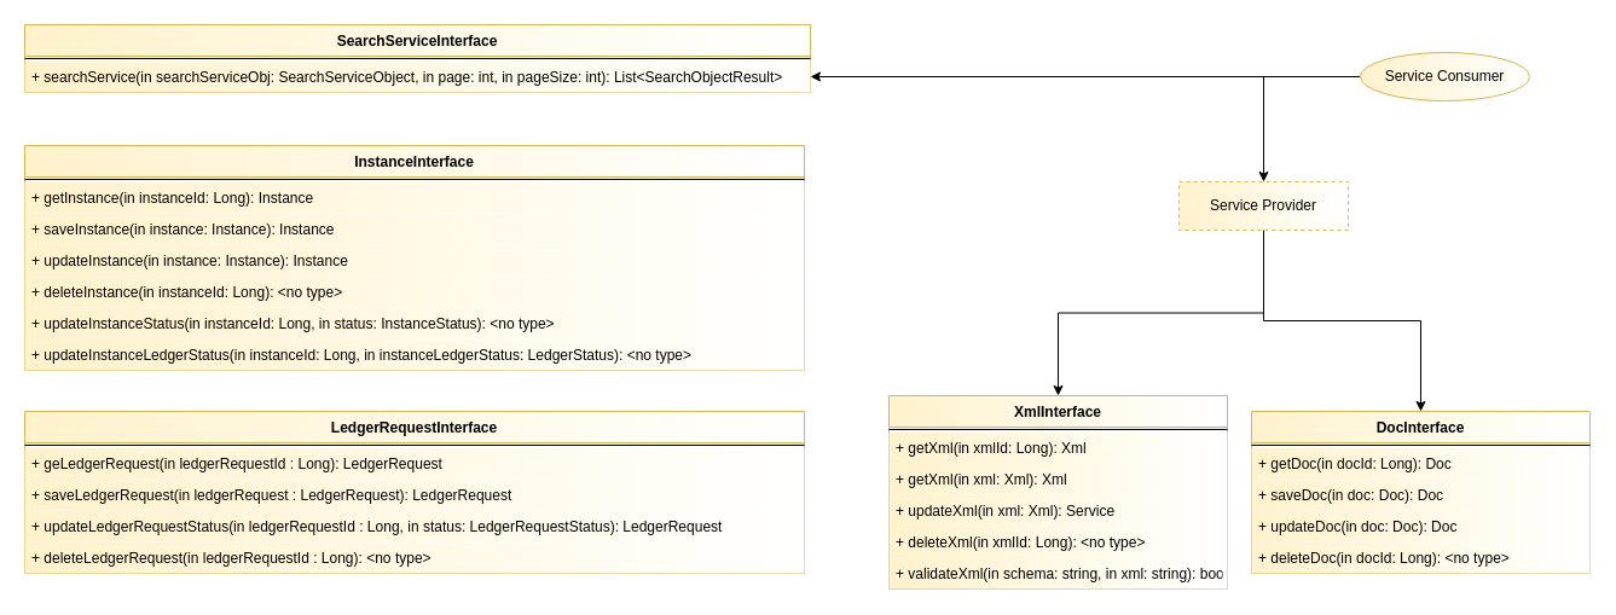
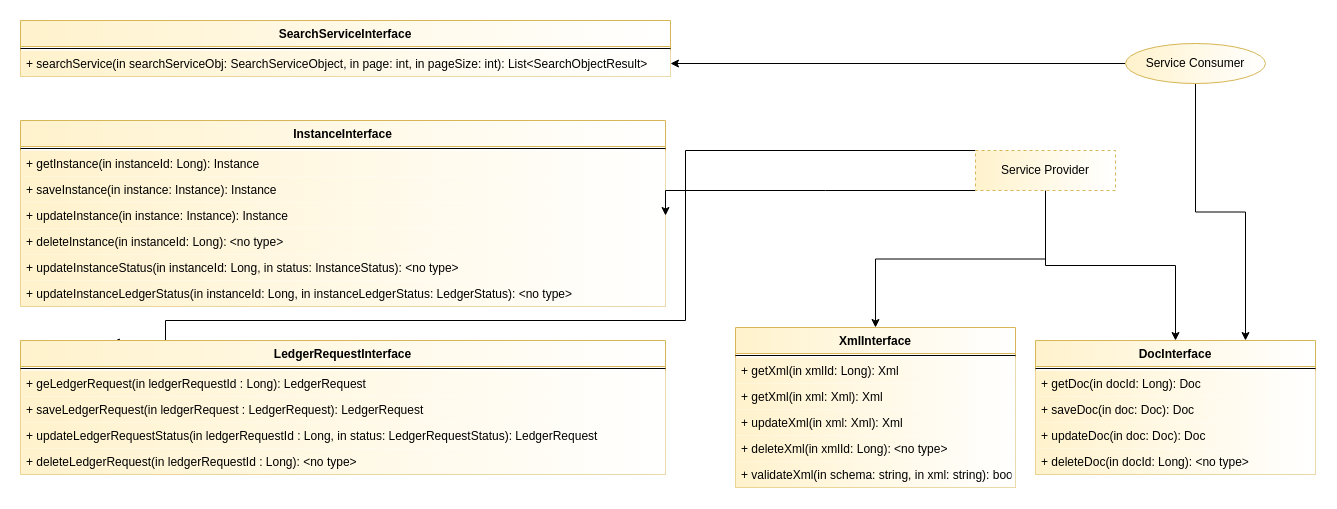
  <mxCell id="0" />
  <mxCell id="1" parent="0" />
  <mxCell id="2" value="InstanceInterface" style="swimlane;fontStyle=1;align=center;verticalAlign=top;childLayout=stackLayout;horizontal=1;startSize=26;horizontalStack=0;resizeParent=1;resizeParentMax=0;resizeLast=0;collapsible=1;marginBottom=0;rounded=0;glass=0;fillColor=#fff2cc;gradientDirection=east;strokeColor=#d6b656;gradientColor=#ffffff;" vertex="1" parent="1"><mxGeometry x="20" y="120" width="645" height="186" as="geometry" /></mxCell>
  <mxCell id="3" value="" style="line;strokeWidth=1;align=left;verticalAlign=middle;spacingTop=-1;spacingLeft=3;spacingRight=3;rotatable=0;labelPosition=right;points=[];portConstraint=eastwest;rounded=0;glass=0;gradientDirection=east;fillColor=#fff2cc;strokeColor=#000000;" vertex="1" parent="2"><mxGeometry y="26" width="645" height="4" as="geometry" /></mxCell>
  <mxCell id="4" value="+ getInstance(in instanceId: Long): Instance" style="text;strokeColor=none;fillColor=#fff2cc;align=left;verticalAlign=top;spacingLeft=4;spacingRight=4;overflow=hidden;rotatable=0;points=[[0,0.5],[1,0.5]];portConstraint=eastwest;rounded=0;glass=0;gradientColor=#ffffff;gradientDirection=east;strokeWidth=1;" vertex="1" parent="2"><mxGeometry y="30" width="645" height="26" as="geometry" /></mxCell>
  <mxCell id="5" value="+ saveInstance(in instance: Instance): Instance" style="text;strokeColor=none;fillColor=#fff2cc;align=left;verticalAlign=top;spacingLeft=4;spacingRight=4;overflow=hidden;rotatable=0;points=[[0,0.5],[1,0.5]];portConstraint=eastwest;rounded=0;glass=0;gradientColor=#ffffff;gradientDirection=east;strokeWidth=1;" vertex="1" parent="2"><mxGeometry y="56" width="645" height="26" as="geometry" /></mxCell>
  <mxCell id="6" value="+ updateInstance(in instance: Instance): Instance" style="text;strokeColor=none;fillColor=#fff2cc;align=left;verticalAlign=top;spacingLeft=4;spacingRight=4;overflow=hidden;rotatable=0;points=[[0,0.5],[1,0.5]];portConstraint=eastwest;rounded=0;glass=0;gradientColor=#ffffff;gradientDirection=east;strokeWidth=1;" vertex="1" parent="2"><mxGeometry y="82" width="645" height="26" as="geometry" /></mxCell>
  <mxCell id="7" value="+ deleteInstance(in instanceId: Long): &lt;no type&gt;&#10;" style="text;strokeColor=none;fillColor=#fff2cc;align=left;verticalAlign=top;spacingLeft=4;spacingRight=4;overflow=hidden;rotatable=0;points=[[0,0.5],[1,0.5]];portConstraint=eastwest;rounded=0;glass=0;gradientColor=#ffffff;gradientDirection=east;strokeWidth=1;" vertex="1" parent="2"><mxGeometry y="108" width="645" height="26" as="geometry" /></mxCell>
  <mxCell id="8" value="+ updateInstanceStatus(in instanceId: Long, in status: InstanceStatus): &lt;no type&gt;&#10;" style="text;strokeColor=none;fillColor=#fff2cc;align=left;verticalAlign=top;spacingLeft=4;spacingRight=4;overflow=hidden;rotatable=0;points=[[0,0.5],[1,0.5]];portConstraint=eastwest;rounded=0;glass=0;gradientColor=#ffffff;gradientDirection=east;strokeWidth=1;" vertex="1" parent="2"><mxGeometry y="134" width="645" height="26" as="geometry" /></mxCell>
  <mxCell id="9" value="+ updateInstanceLedgerStatus(in instanceId: Long, in instanceLedgerStatus: LedgerStatus): &lt;no type&gt;&#10;" style="text;strokeColor=none;fillColor=#fff2cc;align=left;verticalAlign=top;spacingLeft=4;spacingRight=4;overflow=hidden;rotatable=0;points=[[0,0.5],[1,0.5]];portConstraint=eastwest;rounded=0;glass=0;gradientColor=#ffffff;gradientDirection=east;strokeWidth=1;" vertex="1" parent="2"><mxGeometry y="160" width="645" height="26" as="geometry" /></mxCell>
  <mxCell id="10" value="DocInterface" style="swimlane;fontStyle=1;align=center;verticalAlign=top;childLayout=stackLayout;horizontal=1;startSize=26;horizontalStack=0;resizeParent=1;resizeParentMax=0;resizeLast=0;collapsible=1;marginBottom=0;rounded=0;glass=0;fillColor=#fff2cc;gradientDirection=east;strokeColor=#d6b656;gradientColor=#ffffff;" vertex="1" parent="1"><mxGeometry x="1035" y="340" width="280" height="134" as="geometry" /></mxCell>
  <mxCell id="11" value="" style="line;strokeWidth=1;align=left;verticalAlign=middle;spacingTop=-1;spacingLeft=3;spacingRight=3;rotatable=0;labelPosition=right;points=[];portConstraint=eastwest;rounded=0;glass=0;gradientDirection=east;strokeColor=#000000;fillColor=#fff2cc;gradientColor=#ffffff;" vertex="1" parent="10"><mxGeometry y="26" width="280" height="4" as="geometry" /></mxCell>
  <mxCell id="12" value="+ getDoc(in docId: Long): Doc" style="text;strokeColor=none;fillColor=#fff2cc;align=left;verticalAlign=top;spacingLeft=4;spacingRight=4;overflow=hidden;rotatable=0;points=[[0,0.5],[1,0.5]];portConstraint=eastwest;rounded=0;glass=0;gradientColor=#ffffff;gradientDirection=east;strokeWidth=1;" vertex="1" parent="10"><mxGeometry y="30" width="280" height="26" as="geometry" /></mxCell>
  <mxCell id="13" value="+ saveDoc(in doc: Doc): Doc" style="text;strokeColor=none;fillColor=#fff2cc;align=left;verticalAlign=top;spacingLeft=4;spacingRight=4;overflow=hidden;rotatable=0;points=[[0,0.5],[1,0.5]];portConstraint=eastwest;rounded=0;glass=0;gradientColor=#ffffff;gradientDirection=east;strokeWidth=1;" vertex="1" parent="10"><mxGeometry y="56" width="280" height="26" as="geometry" /></mxCell>
  <mxCell id="14" value="+ updateDoc(in doc: Doc): Doc" style="text;strokeColor=none;fillColor=#fff2cc;align=left;verticalAlign=top;spacingLeft=4;spacingRight=4;overflow=hidden;rotatable=0;points=[[0,0.5],[1,0.5]];portConstraint=eastwest;rounded=0;glass=0;gradientColor=#ffffff;gradientDirection=east;strokeWidth=1;" vertex="1" parent="10"><mxGeometry y="82" width="280" height="26" as="geometry" /></mxCell>
  <mxCell id="15" value="+ deleteDoc(in docId: Long): &lt;no type&gt;&#10;" style="text;strokeColor=none;fillColor=#fff2cc;align=left;verticalAlign=top;spacingLeft=4;spacingRight=4;overflow=hidden;rotatable=0;points=[[0,0.5],[1,0.5]];portConstraint=eastwest;rounded=0;glass=0;gradientColor=#ffffff;gradientDirection=east;strokeWidth=1;" vertex="1" parent="10"><mxGeometry y="108" width="280" height="26" as="geometry" /></mxCell>
  <mxCell id="16" value="XmlInterface" style="swimlane;fontStyle=1;align=center;verticalAlign=top;childLayout=stackLayout;horizontal=1;startSize=26;horizontalStack=0;resizeParent=1;resizeParentMax=0;resizeLast=0;collapsible=1;marginBottom=0;rounded=0;glass=0;fillColor=#fff2cc;gradientDirection=east;strokeColor=#d6b656;gradientColor=#ffffff;" vertex="1" parent="1"><mxGeometry x="735" y="327" width="280" height="160" as="geometry" /></mxCell>
  <mxCell id="17" value="" style="line;strokeWidth=1;align=left;verticalAlign=middle;spacingTop=-1;spacingLeft=3;spacingRight=3;rotatable=0;labelPosition=right;points=[];portConstraint=eastwest;rounded=0;glass=0;gradientDirection=east;strokeColor=#000000;fillColor=#fff2cc;gradientColor=#ffffff;" vertex="1" parent="16"><mxGeometry y="26" width="280" height="4" as="geometry" /></mxCell>
  <mxCell id="18" value="+ getXml(in xmlId: Long): Xml" style="text;strokeColor=none;fillColor=#fff2cc;align=left;verticalAlign=top;spacingLeft=4;spacingRight=4;overflow=hidden;rotatable=0;points=[[0,0.5],[1,0.5]];portConstraint=eastwest;rounded=0;glass=0;gradientColor=#ffffff;gradientDirection=east;strokeWidth=1;" vertex="1" parent="16"><mxGeometry y="30" width="280" height="26" as="geometry" /></mxCell>
  <mxCell id="19" value="+ getXml(in xml: Xml): Xml" style="text;strokeColor=none;fillColor=#fff2cc;align=left;verticalAlign=top;spacingLeft=4;spacingRight=4;overflow=hidden;rotatable=0;points=[[0,0.5],[1,0.5]];portConstraint=eastwest;rounded=0;glass=0;gradientColor=#ffffff;gradientDirection=east;strokeWidth=1;" vertex="1" parent="16"><mxGeometry y="56" width="280" height="26" as="geometry" /></mxCell>
- <mxCell id="20" value="+ updateXml(in xml: Xml): Service" style="text;strokeColor=none;fillColor=#fff2cc;align=left;verticalAlign=top;spacingLeft=4;spacingRight=4;overflow=hidden;rotatable=0;points=[[0,0.5],[1,0.5]];portConstraint=eastwest;rounded=0;glass=0;gradientColor=#ffffff;gradientDirection=east;strokeWidth=1;" vertex="1" parent="16"><mxGeometry y="82" width="280" height="26" as="geometry" /></mxCell>
+ <mxCell id="20" value="+ updateXml(in xml: Xml): Xml" style="text;strokeColor=none;fillColor=#fff2cc;align=left;verticalAlign=top;spacingLeft=4;spacingRight=4;overflow=hidden;rotatable=0;points=[[0,0.5],[1,0.5]];portConstraint=eastwest;rounded=0;glass=0;gradientColor=#ffffff;gradientDirection=east;strokeWidth=1;" vertex="1" parent="16"><mxGeometry y="82" width="280" height="26" as="geometry" /></mxCell>
  <mxCell id="21" value="+ deleteXml(in xmlId: Long): &lt;no type&gt;&#10;" style="text;strokeColor=none;fillColor=#fff2cc;align=left;verticalAlign=top;spacingLeft=4;spacingRight=4;overflow=hidden;rotatable=0;points=[[0,0.5],[1,0.5]];portConstraint=eastwest;rounded=0;glass=0;gradientColor=#ffffff;gradientDirection=east;strokeWidth=1;" vertex="1" parent="16"><mxGeometry y="108" width="280" height="26" as="geometry" /></mxCell>
  <mxCell id="22" value="+ validateXml(in schema: string, in xml: string): boolean&#10;&#10;" style="text;strokeColor=none;fillColor=#fff2cc;align=left;verticalAlign=top;spacingLeft=4;spacingRight=4;overflow=hidden;rotatable=0;points=[[0,0.5],[1,0.5]];portConstraint=eastwest;rounded=0;glass=0;gradientColor=#ffffff;gradientDirection=east;strokeWidth=1;" vertex="1" parent="16"><mxGeometry y="134" width="280" height="26" as="geometry" /></mxCell>
  <mxCell id="23" value="SearchServiceInterface" style="swimlane;fontStyle=1;align=center;verticalAlign=top;childLayout=stackLayout;horizontal=1;startSize=26;horizontalStack=0;resizeParent=1;resizeParentMax=0;resizeLast=0;collapsible=1;marginBottom=0;rounded=0;glass=0;fillColor=#fff2cc;gradientDirection=east;strokeColor=#d6b656;gradientColor=#ffffff;" vertex="1" parent="1"><mxGeometry x="20" y="20" width="650" height="56" as="geometry" /></mxCell>
  <mxCell id="24" value="" style="line;strokeWidth=1;align=left;verticalAlign=middle;spacingTop=-1;spacingLeft=3;spacingRight=3;rotatable=0;labelPosition=right;points=[];portConstraint=eastwest;rounded=0;glass=0;gradientDirection=east;fillColor=#fff2cc;strokeColor=#000000;" vertex="1" parent="23"><mxGeometry y="26" width="650" height="4" as="geometry" /></mxCell>
  <mxCell id="25" value="+ searchService(in searchServiceObj: SearchServiceObject, in page: int, in pageSize: int): List&lt;SearchObjectResult&gt;&#10;" style="text;strokeColor=none;fillColor=#fff2cc;align=left;verticalAlign=top;spacingLeft=4;spacingRight=4;overflow=hidden;rotatable=0;points=[[0,0.5],[1,0.5]];portConstraint=eastwest;rounded=0;glass=0;gradientColor=#ffffff;gradientDirection=east;strokeWidth=1;" vertex="1" parent="23"><mxGeometry y="30" width="650" height="26" as="geometry" /></mxCell>
+ <mxCell id="26" style="edgeStyle=orthogonalEdgeStyle;rounded=0;orthogonalLoop=1;jettySize=auto;html=1;entryX=1;entryY=0.5;entryDx=0;entryDy=0;" edge="1" parent="1" source="30" target="6"><mxGeometry relative="1" as="geometry"><mxPoint x="1265" y="360" as="targetPoint" /><Array as="points"><mxPoint x="825" y="190" /><mxPoint x="665" y="190" /></Array></mxGeometry></mxCell>
  <mxCell id="27" style="edgeStyle=orthogonalEdgeStyle;rounded=0;orthogonalLoop=1;jettySize=auto;html=1;entryX=0.5;entryY=0;entryDx=0;entryDy=0;" edge="1" parent="1" source="30" target="16"><mxGeometry relative="1" as="geometry" /></mxCell>
  <mxCell id="28" style="edgeStyle=orthogonalEdgeStyle;rounded=0;orthogonalLoop=1;jettySize=auto;html=1;" edge="1" parent="1" source="30" target="10"><mxGeometry relative="1" as="geometry" /></mxCell>
+ <mxCell id="29" style="edgeStyle=orthogonalEdgeStyle;rounded=0;orthogonalLoop=1;jettySize=auto;html=1;entryX=0.141;entryY=0.015;entryDx=0;entryDy=0;entryPerimeter=0;" edge="1" parent="1" source="30" target="34"><mxGeometry relative="1" as="geometry"><mxPoint x="205" y="300" as="targetPoint" /><Array as="points"><mxPoint x="685" y="150" /><mxPoint x="685" y="320" /><mxPoint x="165" y="320" /><mxPoint x="165" y="342" /></Array></mxGeometry></mxCell>
  <mxCell id="30" value="&lt;div&gt;Service Provider&lt;/div&gt;" style="rounded=0;whiteSpace=wrap;html=1;glass=0;strokeColor=#d6b656;strokeWidth=1;fillColor=#fff2cc;gradientDirection=east;gradientColor=#ffffff;dashed=1;" vertex="1" parent="1"><mxGeometry x="975" y="150" width="140" height="40" as="geometry" /></mxCell>
  <mxCell id="31" style="edgeStyle=orthogonalEdgeStyle;rounded=0;orthogonalLoop=1;jettySize=auto;html=1;" edge="1" parent="1" source="33" target="25"><mxGeometry relative="1" as="geometry" /></mxCell>
- <mxCell id="32" style="edgeStyle=orthogonalEdgeStyle;rounded=0;orthogonalLoop=1;jettySize=auto;html=1;" edge="1" parent="1" source="33" target="30"><mxGeometry relative="1" as="geometry" /></mxCell>
+ <mxCell id="32" style="edgeStyle=orthogonalEdgeStyle;rounded=0;orthogonalLoop=1;jettySize=auto;html=1;entryX=0.75;entryY=0;entryDx=0;entryDy=0;" edge="1" parent="1" source="33" target="10"><mxGeometry relative="1" as="geometry" /></mxCell>
  <mxCell id="33" value="&lt;div&gt;Service Consumer&lt;/div&gt;" style="ellipse;whiteSpace=wrap;html=1;glass=0;strokeColor=#d6b656;strokeWidth=1;fillColor=#fff2cc;gradientDirection=east;gradientColor=#ffffff;" vertex="1" parent="1"><mxGeometry x="1125" y="43" width="140" height="40" as="geometry" /></mxCell>
  <mxCell id="34" value="LedgerRequestInterface" style="swimlane;fontStyle=1;align=center;verticalAlign=top;childLayout=stackLayout;horizontal=1;startSize=26;horizontalStack=0;resizeParent=1;resizeParentMax=0;resizeLast=0;collapsible=1;marginBottom=0;rounded=0;glass=0;fillColor=#fff2cc;gradientDirection=east;strokeColor=#d6b656;gradientColor=#ffffff;" vertex="1" parent="1"><mxGeometry x="20" y="340" width="645" height="134" as="geometry" /></mxCell>
  <mxCell id="35" value="" style="line;strokeWidth=1;align=left;verticalAlign=middle;spacingTop=-1;spacingLeft=3;spacingRight=3;rotatable=0;labelPosition=right;points=[];portConstraint=eastwest;rounded=0;glass=0;gradientDirection=east;strokeColor=#000000;fillColor=#fff2cc;gradientColor=#ffffff;" vertex="1" parent="34"><mxGeometry y="26" width="645" height="4" as="geometry" /></mxCell>
  <mxCell id="36" value="+ geLedgerRequest(in ledgerRequestId : Long): LedgerRequest " style="text;strokeColor=none;fillColor=#fff2cc;align=left;verticalAlign=top;spacingLeft=4;spacingRight=4;overflow=hidden;rotatable=0;points=[[0,0.5],[1,0.5]];portConstraint=eastwest;rounded=0;glass=0;gradientColor=#ffffff;gradientDirection=east;strokeWidth=1;" vertex="1" parent="34"><mxGeometry y="30" width="645" height="26" as="geometry" /></mxCell>
  <mxCell id="37" value="+ saveLedgerRequest(in ledgerRequest : LedgerRequest): LedgerRequest" style="text;strokeColor=none;fillColor=#fff2cc;align=left;verticalAlign=top;spacingLeft=4;spacingRight=4;overflow=hidden;rotatable=0;points=[[0,0.5],[1,0.5]];portConstraint=eastwest;rounded=0;glass=0;gradientColor=#ffffff;gradientDirection=east;strokeWidth=1;" vertex="1" parent="34"><mxGeometry y="56" width="645" height="26" as="geometry" /></mxCell>
  <mxCell id="38" value="+ updateLedgerRequestStatus(in ledgerRequestId : Long, in status: LedgerRequestStatus): LedgerRequest" style="text;strokeColor=none;fillColor=#fff2cc;align=left;verticalAlign=top;spacingLeft=4;spacingRight=4;overflow=hidden;rotatable=0;points=[[0,0.5],[1,0.5]];portConstraint=eastwest;rounded=0;glass=0;gradientColor=#ffffff;gradientDirection=east;strokeWidth=1;" vertex="1" parent="34"><mxGeometry y="82" width="645" height="26" as="geometry" /></mxCell>
  <mxCell id="39" value="+ deleteLedgerRequest(in ledgerRequestId : Long): &lt;no type&gt;&#10;" style="text;strokeColor=none;fillColor=#fff2cc;align=left;verticalAlign=top;spacingLeft=4;spacingRight=4;overflow=hidden;rotatable=0;points=[[0,0.5],[1,0.5]];portConstraint=eastwest;rounded=0;glass=0;gradientColor=#ffffff;gradientDirection=east;strokeWidth=1;" vertex="1" parent="34"><mxGeometry y="108" width="645" height="26" as="geometry" /></mxCell>
